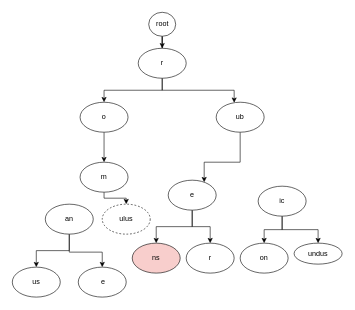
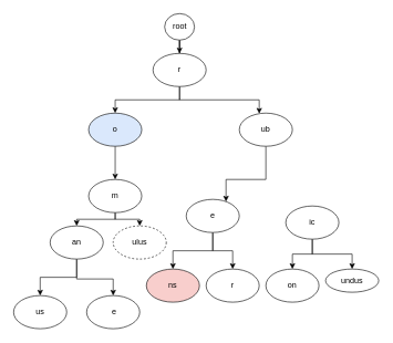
  <mxCell id="0" />
  <mxCell id="1" parent="0" />
  <mxCell id="2" value="" style="edgeStyle=orthogonalEdgeStyle;rounded=0;orthogonalLoop=1;jettySize=auto;html=1;" parent="1" source="3" target="8" edge="1"><mxGeometry relative="1" as="geometry" /></mxCell>
  <mxCell id="3" value="root&lt;br&gt;" style="ellipse;whiteSpace=wrap;html=1;" parent="1" vertex="1"><mxGeometry x="247.5" y="20" width="45" height="40" as="geometry" /></mxCell>
  <mxCell id="4" value="" style="edgeStyle=orthogonalEdgeStyle;rounded=0;orthogonalLoop=1;jettySize=auto;html=1;entryX=0.5;entryY=0;entryDx=0;entryDy=0;" parent="1" source="11" target="9" edge="1"><mxGeometry relative="1" as="geometry"><mxPoint x="150" y="250" as="sourcePoint" /><Array as="points"><mxPoint x="115" y="420" /><mxPoint x="170" y="420" /></Array></mxGeometry></mxCell>
  <mxCell id="5" value="" style="edgeStyle=orthogonalEdgeStyle;rounded=0;orthogonalLoop=1;jettySize=auto;html=1;" parent="1" source="11" target="10" edge="1"><mxGeometry relative="1" as="geometry"><mxPoint x="235" y="260" as="sourcePoint" /></mxGeometry></mxCell>
  <mxCell id="6" value="" style="edgeStyle=orthogonalEdgeStyle;rounded=0;orthogonalLoop=1;jettySize=auto;html=1;" parent="1" source="8" target="14" edge="1"><mxGeometry relative="1" as="geometry"><Array as="points"><mxPoint x="270" y="150" /><mxPoint x="173" y="150" /></Array></mxGeometry></mxCell>
  <mxCell id="7" value="" style="edgeStyle=orthogonalEdgeStyle;rounded=0;orthogonalLoop=1;jettySize=auto;html=1;" parent="1" source="8" target="16" edge="1"><mxGeometry relative="1" as="geometry"><Array as="points"><mxPoint x="270" y="150" /><mxPoint x="390" y="150" /></Array></mxGeometry></mxCell>
  <mxCell id="8" value="r" style="ellipse;whiteSpace=wrap;html=1;" parent="1" vertex="1"><mxGeometry x="230" y="80" width="80" height="50" as="geometry" /></mxCell>
  <mxCell id="9" value="&amp;nbsp;e" style="ellipse;whiteSpace=wrap;html=1;" parent="1" vertex="1"><mxGeometry x="130" y="445" width="80" height="50" as="geometry" /></mxCell>
  <mxCell id="10" value="us" style="ellipse;whiteSpace=wrap;html=1;" parent="1" vertex="1"><mxGeometry x="20" y="445" width="80" height="50" as="geometry" /></mxCell>
  <mxCell id="11" value="an" style="ellipse;whiteSpace=wrap;html=1;" parent="1" vertex="1"><mxGeometry x="75" y="340" width="80" height="50" as="geometry" /></mxCell>
  <mxCell id="12" value="ulus" style="ellipse;whiteSpace=wrap;html=1;dashed=1;" parent="1" vertex="1"><mxGeometry x="170" y="340" width="80" height="50" as="geometry" /></mxCell>
  <mxCell id="13" value="" style="edgeStyle=orthogonalEdgeStyle;rounded=0;orthogonalLoop=1;jettySize=auto;html=1;" edge="1" parent="1" source="14" target="29"><mxGeometry relative="1" as="geometry" /></mxCell>
- <mxCell id="14" value="o" style="ellipse;whiteSpace=wrap;html=1;" parent="1" vertex="1"><mxGeometry x="133" y="170" width="80" height="50" as="geometry" /></mxCell>
+ <mxCell id="14" value="o" style="ellipse;whiteSpace=wrap;html=1;fillColor=#dae8fc;" parent="1" vertex="1"><mxGeometry x="133" y="170" width="80" height="50" as="geometry" /></mxCell>
  <mxCell id="15" value="" style="edgeStyle=orthogonalEdgeStyle;rounded=0;orthogonalLoop=1;jettySize=auto;html=1;" parent="1" source="16" target="21" edge="1"><mxGeometry relative="1" as="geometry"><Array as="points"><mxPoint x="400" y="270" /><mxPoint x="340" y="270" /></Array></mxGeometry></mxCell>
  <mxCell id="16" value="ub" style="ellipse;whiteSpace=wrap;html=1;" parent="1" vertex="1"><mxGeometry x="360" y="170" width="80" height="50" as="geometry" /></mxCell>
  <mxCell id="17" value="ns" style="ellipse;whiteSpace=wrap;html=1;fillColor=#f8cecc;" parent="1" vertex="1"><mxGeometry x="220" y="405" width="80" height="50" as="geometry" /></mxCell>
  <mxCell id="18" value="r" style="ellipse;whiteSpace=wrap;html=1;" parent="1" vertex="1"><mxGeometry x="310" y="405" width="80" height="50" as="geometry" /></mxCell>
  <mxCell id="19" style="edgeStyle=orthogonalEdgeStyle;rounded=0;orthogonalLoop=1;jettySize=auto;html=1;entryX=0.5;entryY=0;entryDx=0;entryDy=0;" parent="1" source="21" target="17" edge="1"><mxGeometry relative="1" as="geometry" /></mxCell>
  <mxCell id="20" style="edgeStyle=orthogonalEdgeStyle;rounded=0;orthogonalLoop=1;jettySize=auto;html=1;" parent="1" source="21" target="18" edge="1"><mxGeometry relative="1" as="geometry" /></mxCell>
  <mxCell id="21" value="e" style="ellipse;whiteSpace=wrap;html=1;" parent="1" vertex="1"><mxGeometry x="280" y="300" width="80" height="50" as="geometry" /></mxCell>
  <mxCell id="22" style="edgeStyle=orthogonalEdgeStyle;rounded=0;orthogonalLoop=1;jettySize=auto;html=1;entryX=0.5;entryY=0;entryDx=0;entryDy=0;" parent="1" source="24" target="25" edge="1"><mxGeometry relative="1" as="geometry"><mxPoint x="430" y="420" as="targetPoint" /></mxGeometry></mxCell>
  <mxCell id="23" style="edgeStyle=orthogonalEdgeStyle;rounded=0;orthogonalLoop=1;jettySize=auto;html=1;entryX=0.5;entryY=0;entryDx=0;entryDy=0;" parent="1" source="24" target="26" edge="1"><mxGeometry relative="1" as="geometry" /></mxCell>
  <mxCell id="24" value="ic" style="ellipse;whiteSpace=wrap;html=1;" parent="1" vertex="1"><mxGeometry x="430" y="310" width="80" height="50" as="geometry" /></mxCell>
  <mxCell id="25" value="on" style="ellipse;whiteSpace=wrap;html=1;" parent="1" vertex="1"><mxGeometry x="400" y="405" width="80" height="50" as="geometry" /></mxCell>
  <mxCell id="26" value="undus" style="ellipse;whiteSpace=wrap;html=1;" parent="1" vertex="1"><mxGeometry x="490" y="405" width="80" height="35" as="geometry" /></mxCell>
+ <mxCell id="27" style="edgeStyle=orthogonalEdgeStyle;rounded=0;orthogonalLoop=1;jettySize=auto;html=1;exitX=0.5;exitY=1;exitDx=0;exitDy=0;entryX=0.5;entryY=0;entryDx=0;entryDy=0;" edge="1" parent="1" source="29" target="11"><mxGeometry relative="1" as="geometry"><Array as="points"><mxPoint x="173" y="330" /><mxPoint x="115" y="330" /></Array></mxGeometry></mxCell>
  <mxCell id="28" style="edgeStyle=orthogonalEdgeStyle;rounded=0;orthogonalLoop=1;jettySize=auto;html=1;entryX=0.5;entryY=0;entryDx=0;entryDy=0;" edge="1" parent="1" source="29" target="12"><mxGeometry relative="1" as="geometry"><Array as="points"><mxPoint x="173" y="330" /><mxPoint x="210" y="330" /></Array></mxGeometry></mxCell>
  <mxCell id="29" value="m" style="ellipse;whiteSpace=wrap;html=1;" vertex="1" parent="1"><mxGeometry x="133" y="270" width="80" height="50" as="geometry" /></mxCell>
